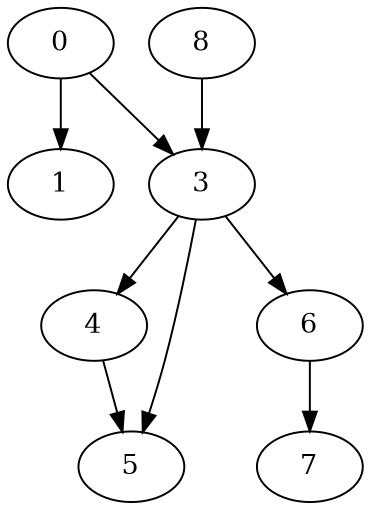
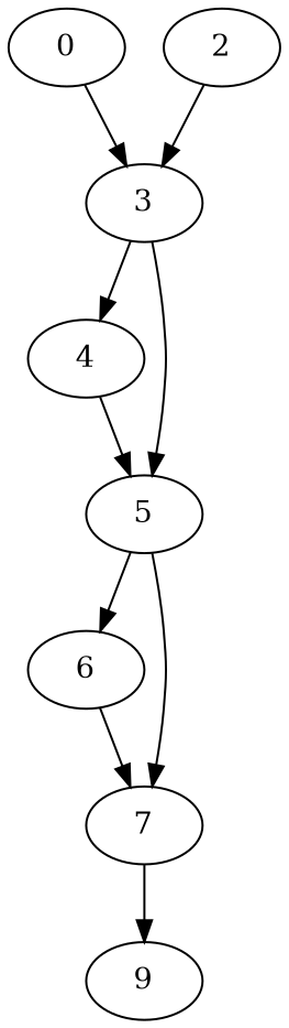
  digraph {
    0
-   1
    3
    4
    5
-   2 [label=8]
+   2
    6
    7
-   0 -> 1
+   9
    0 -> 3
    3 -> 4
    3 -> 5
    4 -> 5
-   3 -> 6
+   5 -> 6
+   5 -> 7
    2 -> 3
    6 -> 7
+   7 -> 9
  }
